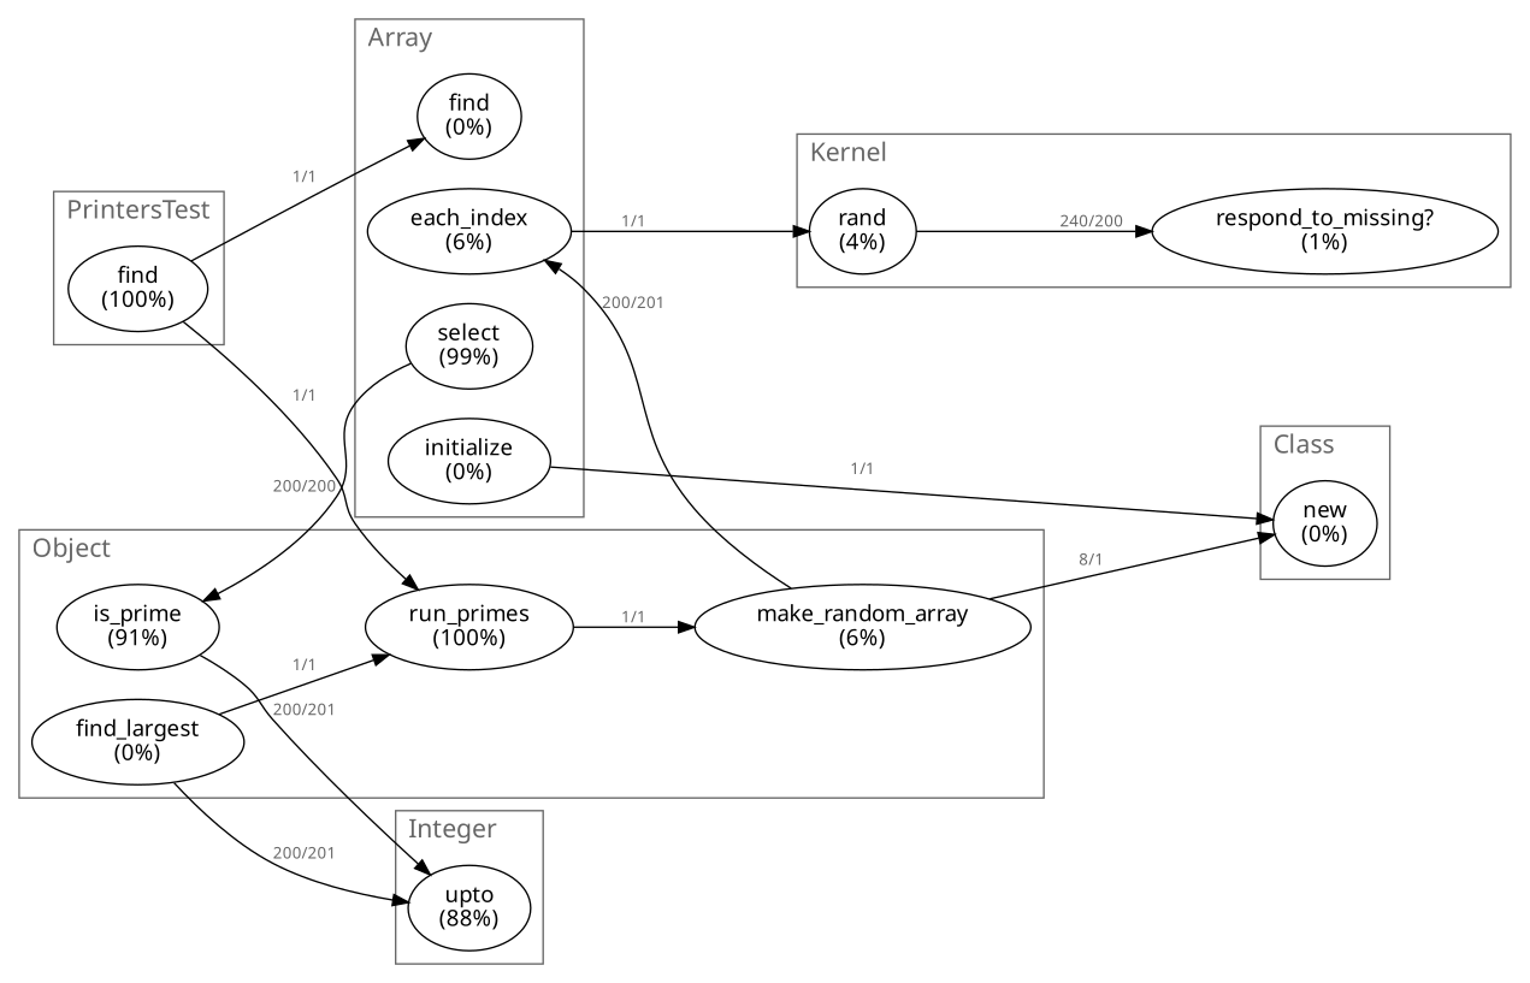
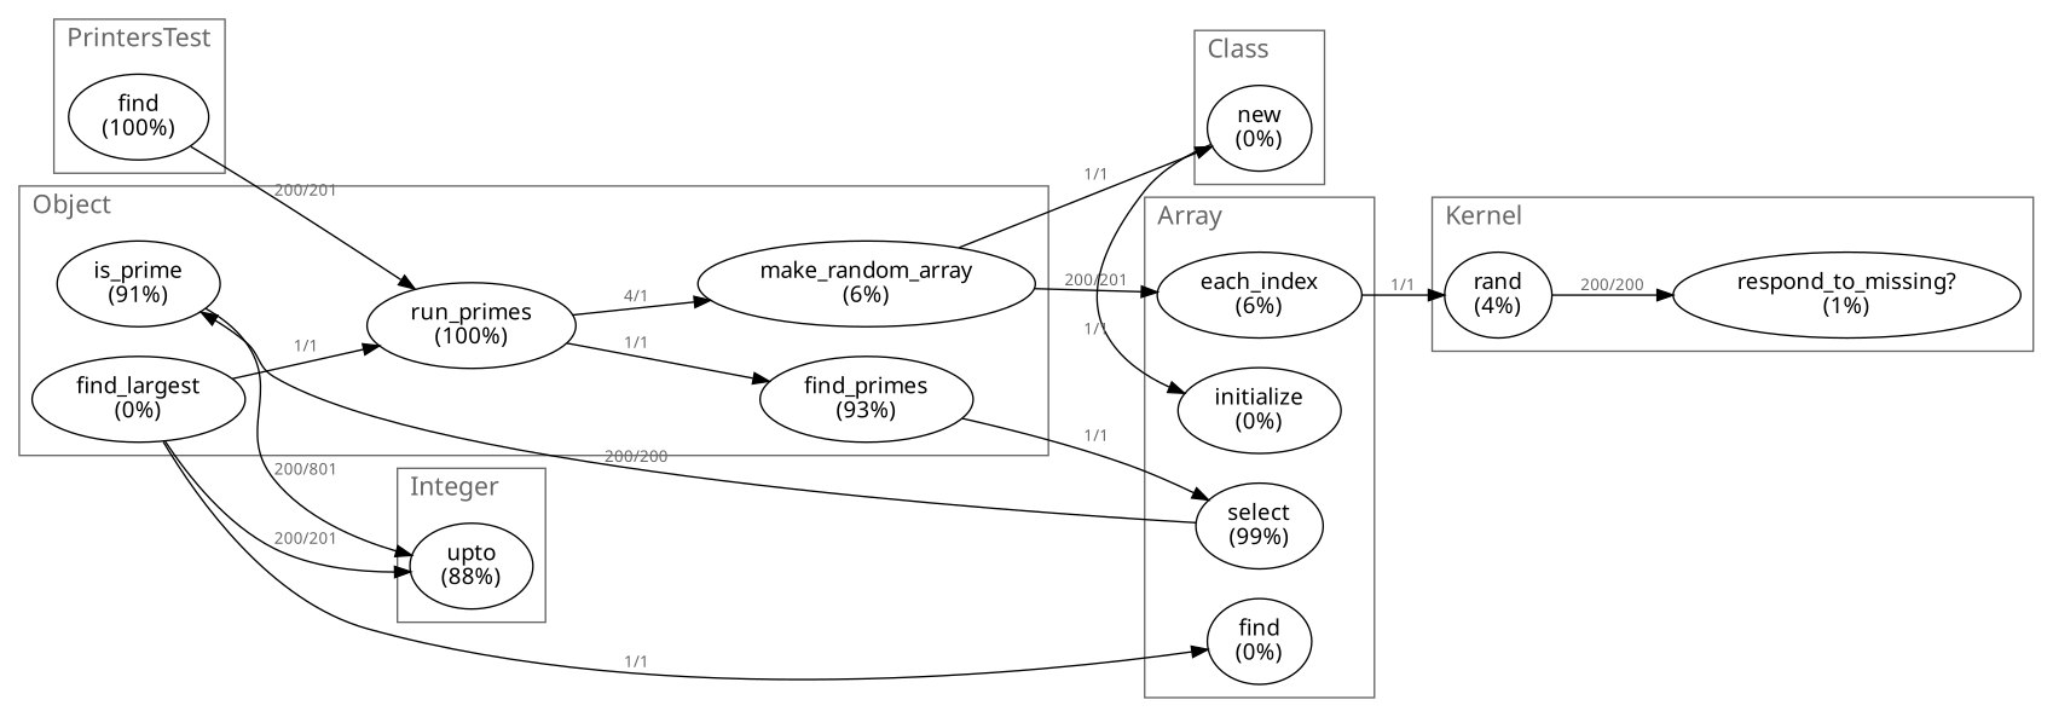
  digraph {
    fontname="Noto Sans"
    labeljust=l
    labelloc=t
    rankdir=LR
    node [fontname="Noto Sans"]
    edge [fontcolor="#666666" fontname="Noto Sans" fontsize=10]
    n1 [label="find\n(100%)"]
    n2 [label="run_primes\n(100%)"]
+   n3 [label="find_primes\n(93%)"]
    n4 [label="make_random_array\n(6%)"]
    n5 [label="find_largest\n(0%)"]
    n6 [label="select\n(99%)"]
    n7 [label="each_index\n(6%)"]
    n8 [label="new\n(0%)"]
    n9 [label="upto\n(88%)"]
    n10 [label="find\n(0%)"]
    n11 [label="is_prime\n(91%)"]
    n12 [label="rand\n(4%)"]
    n13 [label="initialize\n(0%)"]
    n14 [label="respond_to_missing?\n(1%)"]
    subgraph sub_1 {
      n1
      n2
+     n3
      n4
      n5
      n6
      n7
      n8
      n9
      n10
      n11
      n12
      n13
      n14
    }
    subgraph cluster_2 {
      color="#666666"
      fontcolor="#666666"
      fontsize=16
      label=PrintersTest
      n1
    }
    subgraph cluster_3 {
      color="#666666"
      fontcolor="#666666"
      fontsize=16
      label=Class
      n8
    }
    subgraph cluster_4 {
      color="#666666"
      fontcolor="#666666"
      fontsize=16
      label=Object
      n2
+     n3
      n4
      n5
      n11
    }
    subgraph cluster_5 {
      color="#666666"
      fontcolor="#666666"
      fontsize=16
      label=Array
      n6
      n7
      n10
      n13
    }
    subgraph cluster_6 {
      color="#666666"
      fontcolor="#666666"
      fontsize=16
      label=Kernel
      n12
      n14
    }
    subgraph cluster_7 {
      color="#666666"
      fontcolor="#666666"
      fontsize=16
      label=Integer
      n9
    }
-   n1 -> n2 [label="1/1"]
-   n2 -> n4 [label="1/1"]
+   n1 -> n2 [label="200/201"]
+   n2 -> n3 [label="1/1"]
+   n2 -> n4 [label="4/1"]
+   n3 -> n6 [label="1/1"]
    n4 -> n7 [label="200/201"]
-   n4 -> n8 [label="8/1"]
+   n4 -> n8 [label="1/1"]
    n5 -> n2 [label="1/1"]
    n5 -> n9 [label="200/201"]
-   n1 -> n10 [label="1/1"]
+   n5 -> n10 [label="1/1"]
    n6 -> n11 [label="200/200"]
    n7 -> n12 [label="1/1"]
-   n13 -> n8 [label="1/1"]
-   n11 -> n9 [label="200/201"]
-   n12 -> n14 [label="240/200"]
+   n8 -> n13 [label="1/1"]
+   n11 -> n9 [label="200/801"]
+   n12 -> n14 [label="200/200"]
  }
